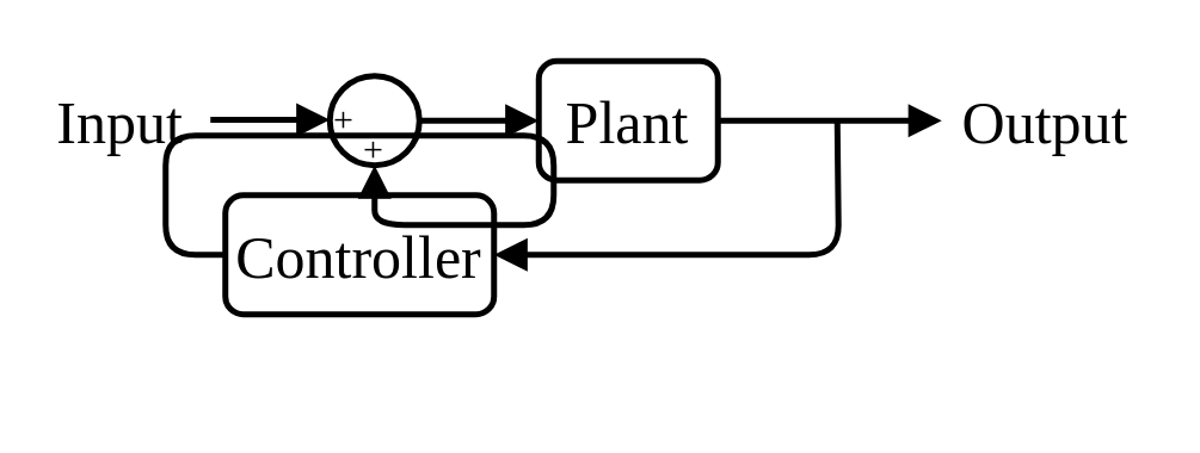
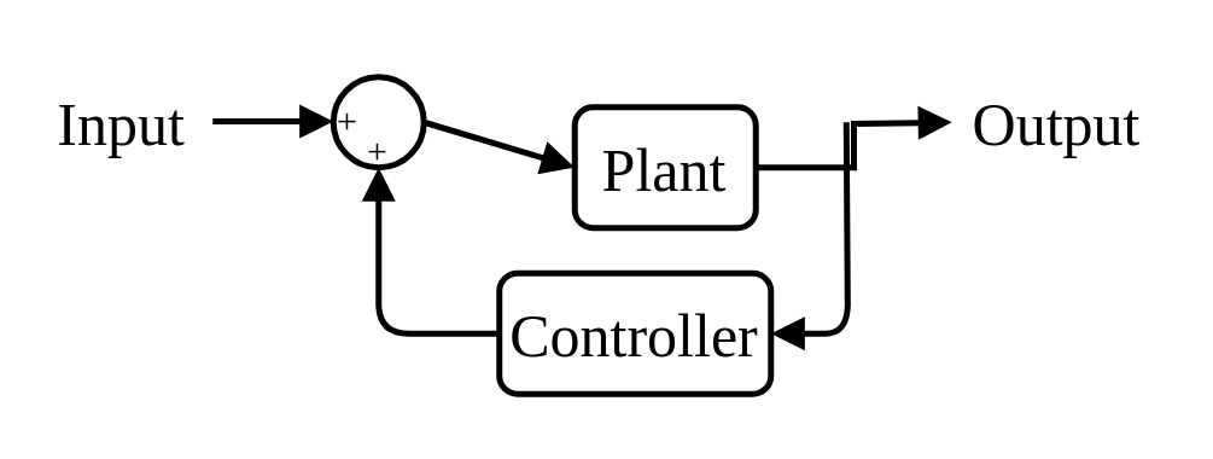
  <mxCell id="0" />
  <mxCell id="1" parent="0" />
  <mxCell id="2" style="edgeStyle=orthogonalEdgeStyle;rounded=0;orthogonalLoop=1;jettySize=auto;html=1;exitX=1;exitY=0.5;exitDx=0;exitDy=0;endArrow=block;endFill=1;strokeWidth=2;" parent="1" source="3" edge="1"><mxGeometry relative="1" as="geometry"><mxPoint x="315" y="40" as="targetPoint" /></mxGeometry></mxCell>
- <mxCell id="3" value="&lt;p&gt;&lt;font face=&quot;Sans Serif&quot; style=&quot;font-size: 20px&quot;&gt;Plant&lt;/font&gt;&lt;/p&gt;" style="rounded=1;whiteSpace=wrap;html=1;fillColor=none;strokeWidth=2;" parent="1" vertex="1"><mxGeometry x="180" y="20" width="60" height="40" as="geometry" /></mxCell>
+ <mxCell id="3" value="&lt;p&gt;&lt;font face=&quot;Sans Serif&quot; style=&quot;font-size: 20px&quot;&gt;Plant&lt;/font&gt;&lt;/p&gt;" style="rounded=1;whiteSpace=wrap;html=1;fillColor=none;strokeWidth=2;" parent="1" vertex="1"><mxGeometry x="190" y="35" width="60" height="40" as="geometry" /></mxCell>
  <mxCell id="4" value="" style="endArrow=block;html=1;entryX=0;entryY=0.5;entryDx=0;entryDy=0;exitX=1;exitY=0.5;exitDx=0;exitDy=0;endFill=1;strokeWidth=2;" parent="1" source="5" target="3" edge="1"><mxGeometry width="50" height="50" relative="1" as="geometry"><mxPoint x="150" y="40" as="sourcePoint" /><mxPoint x="210" y="440" as="targetPoint" /></mxGeometry></mxCell>
  <mxCell id="5" value="" style="ellipse;whiteSpace=wrap;html=1;aspect=fixed;fillColor=none;strokeWidth=2;" parent="1" vertex="1"><mxGeometry x="110" y="25" width="30" height="30" as="geometry" /></mxCell>
  <mxCell id="6" value="" style="endArrow=block;html=1;entryX=0;entryY=0.5;entryDx=0;entryDy=0;exitX=1;exitY=0.5;exitDx=0;exitDy=0;endFill=1;strokeWidth=2;" parent="1" edge="1"><mxGeometry width="50" height="50" relative="1" as="geometry"><mxPoint x="70" y="39.71" as="sourcePoint" /><mxPoint x="110" y="39.71" as="targetPoint" /></mxGeometry></mxCell>
  <mxCell id="7" value="&lt;p&gt;&lt;font face=&quot;Sans Serif&quot; style=&quot;font-size: 20px&quot;&gt;Output&lt;/font&gt;&lt;/p&gt;" style="text;html=1;strokeColor=none;fillColor=none;align=center;verticalAlign=middle;whiteSpace=wrap;rounded=0;strokeWidth=2;" parent="1" vertex="1"><mxGeometry x="320" y="30" width="60" height="20" as="geometry" /></mxCell>
  <mxCell id="8" style="edgeStyle=orthogonalEdgeStyle;rounded=1;orthogonalLoop=1;jettySize=auto;html=1;exitX=1;exitY=0.5;exitDx=0;exitDy=0;endArrow=none;endFill=0;startArrow=block;startFill=1;strokeWidth=2;" parent="1" source="10" edge="1"><mxGeometry relative="1" as="geometry"><mxPoint x="280" y="40" as="targetPoint" /></mxGeometry></mxCell>
  <mxCell id="9" style="edgeStyle=orthogonalEdgeStyle;rounded=1;orthogonalLoop=1;jettySize=auto;html=1;exitX=0;exitY=0.5;exitDx=0;exitDy=0;entryX=0.5;entryY=1;entryDx=0;entryDy=0;startArrow=none;startFill=0;endArrow=block;endFill=1;strokeWidth=2;" parent="1" source="10" target="5" edge="1"><mxGeometry relative="1" as="geometry" /></mxCell>
- <mxCell id="10" value="&lt;p&gt;&lt;font face=&quot;Sans Serif&quot; style=&quot;font-size: 20px&quot;&gt;Controller&lt;/font&gt;&lt;/p&gt;" style="rounded=1;whiteSpace=wrap;html=1;fillColor=none;strokeWidth=2;" parent="1" vertex="1"><mxGeometry x="75" y="65" width="90" height="40" as="geometry" /></mxCell>
+ <mxCell id="10" value="&lt;p&gt;&lt;font face=&quot;Sans Serif&quot; style=&quot;font-size: 20px&quot;&gt;Controller&lt;/font&gt;&lt;/p&gt;" style="rounded=1;whiteSpace=wrap;html=1;fillColor=none;strokeWidth=2;" parent="1" vertex="1"><mxGeometry x="165" y="90" width="90" height="40" as="geometry" /></mxCell>
  <mxCell id="11" value="&lt;font face=&quot;sans serif&quot;&gt;+&lt;/font&gt;" style="text;html=1;strokeColor=none;fillColor=none;align=center;verticalAlign=middle;whiteSpace=wrap;rounded=0;strokeWidth=2;" parent="1" vertex="1"><mxGeometry x="110" y="35" width="10" height="10" as="geometry" /></mxCell>
  <mxCell id="12" value="&lt;font face=&quot;sans serif&quot;&gt;+&lt;/font&gt;" style="text;html=1;strokeColor=none;fillColor=none;align=center;verticalAlign=middle;whiteSpace=wrap;rounded=0;strokeWidth=2;" parent="1" vertex="1"><mxGeometry x="120" y="45" width="10" height="10" as="geometry" /></mxCell>
  <mxCell id="13" value="&lt;p&gt;&lt;font face=&quot;Sans Serif&quot; style=&quot;font-size: 20px&quot;&gt;Input&lt;/font&gt;&lt;/p&gt;" style="text;html=1;strokeColor=none;fillColor=none;align=center;verticalAlign=middle;whiteSpace=wrap;rounded=0;strokeWidth=2;" parent="1" vertex="1"><mxGeometry x="20" y="30" width="40" height="20" as="geometry" /></mxCell>
